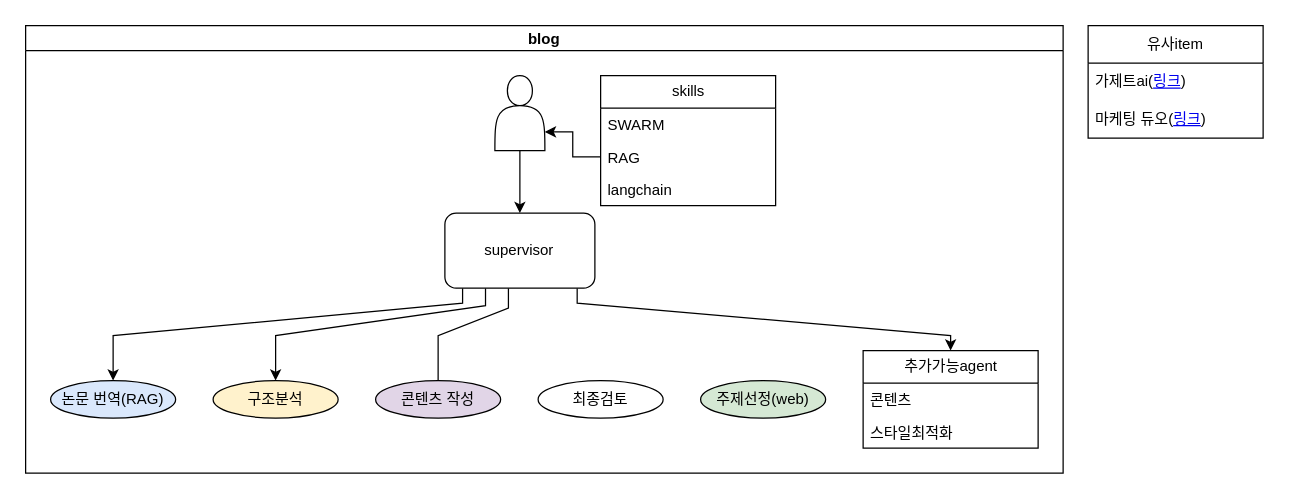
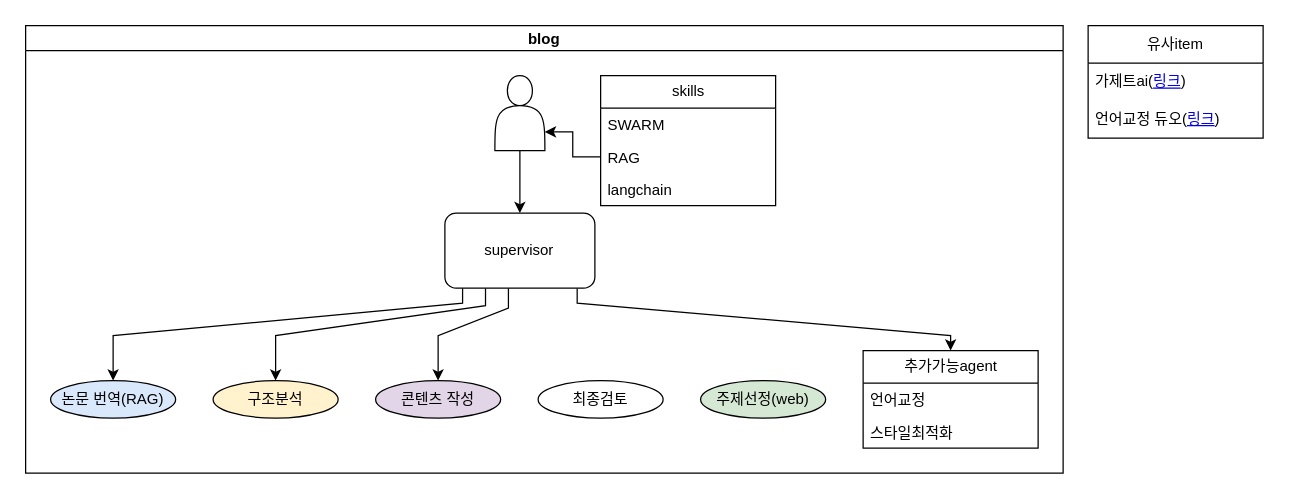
  <mxCell id="0" />
  <mxCell id="1" parent="0" />
  <mxCell id="2" value="blog" style="swimlane;startSize=20;horizontal=1;childLayout=flowLayout;flowOrientation=north;resizable=0;interRankCellSpacing=50;containerType=tree;fontSize=12;" vertex="1" parent="1"><mxGeometry x="20" y="20" width="830" height="358" as="geometry" /></mxCell>
  <mxCell id="3" value="논문 번역(RAG)" style="ellipse;whiteSpace=wrap;html=1;align=center;newEdgeStyle={&quot;edgeStyle&quot;:&quot;entityRelationEdgeStyle&quot;,&quot;startArrow&quot;:&quot;none&quot;,&quot;endArrow&quot;:&quot;none&quot;,&quot;segment&quot;:10,&quot;curved&quot;:1,&quot;sourcePerimeterSpacing&quot;:0,&quot;targetPerimeterSpacing&quot;:0};treeFolding=1;treeMoving=1;fillColor=#dae8fc;" vertex="1" parent="2"><mxGeometry x="20" y="284" width="100" height="30" as="geometry" /></mxCell>
  <mxCell id="4" value="구조분석" style="ellipse;whiteSpace=wrap;html=1;align=center;newEdgeStyle={&quot;edgeStyle&quot;:&quot;entityRelationEdgeStyle&quot;,&quot;startArrow&quot;:&quot;none&quot;,&quot;endArrow&quot;:&quot;none&quot;,&quot;segment&quot;:10,&quot;curved&quot;:1,&quot;sourcePerimeterSpacing&quot;:0,&quot;targetPerimeterSpacing&quot;:0};treeFolding=1;treeMoving=1;fillColor=#fff2cc;" vertex="1" parent="2"><mxGeometry x="150" y="284" width="100" height="30" as="geometry" /></mxCell>
  <mxCell id="5" value="콘텐츠 작성" style="ellipse;whiteSpace=wrap;html=1;align=center;newEdgeStyle={&quot;edgeStyle&quot;:&quot;entityRelationEdgeStyle&quot;,&quot;startArrow&quot;:&quot;none&quot;,&quot;endArrow&quot;:&quot;none&quot;,&quot;segment&quot;:10,&quot;curved&quot;:1,&quot;sourcePerimeterSpacing&quot;:0,&quot;targetPerimeterSpacing&quot;:0};treeFolding=1;treeMoving=1;fillColor=#e1d5e7;" vertex="1" parent="2"><mxGeometry x="280" y="284" width="100" height="30" as="geometry" /></mxCell>
  <mxCell id="6" value="최종검토" style="ellipse;whiteSpace=wrap;html=1;align=center;newEdgeStyle={&quot;edgeStyle&quot;:&quot;entityRelationEdgeStyle&quot;,&quot;startArrow&quot;:&quot;none&quot;,&quot;endArrow&quot;:&quot;none&quot;,&quot;segment&quot;:10,&quot;curved&quot;:1,&quot;sourcePerimeterSpacing&quot;:0,&quot;targetPerimeterSpacing&quot;:0};treeFolding=1;treeMoving=1;" vertex="1" parent="2"><mxGeometry x="410" y="284" width="100" height="30" as="geometry" /></mxCell>
  <mxCell id="7" value="주제선정(web)" style="ellipse;whiteSpace=wrap;html=1;align=center;newEdgeStyle={&quot;edgeStyle&quot;:&quot;entityRelationEdgeStyle&quot;,&quot;startArrow&quot;:&quot;none&quot;,&quot;endArrow&quot;:&quot;none&quot;,&quot;segment&quot;:10,&quot;curved&quot;:1,&quot;sourcePerimeterSpacing&quot;:0,&quot;targetPerimeterSpacing&quot;:0};treeFolding=1;treeMoving=1;fillColor=#d5e8d4;" vertex="1" parent="2"><mxGeometry x="540" y="284" width="100" height="30" as="geometry" /></mxCell>
  <mxCell id="8" style="edgeStyle=orthogonalEdgeStyle;rounded=0;orthogonalLoop=1;jettySize=auto;html=1;entryX=0.5;entryY=0;entryDx=0;entryDy=0;noEdgeStyle=1;orthogonal=1;" edge="1" parent="2" source="9" target="14"><mxGeometry relative="1" as="geometry"><Array as="points"><mxPoint x="395.408" y="112" /><mxPoint x="395.408" y="138" /></Array></mxGeometry></mxCell>
  <mxCell id="9" value="" style="shape=actor;whiteSpace=wrap;html=1;" vertex="1" parent="2"><mxGeometry x="375.408" y="40" width="40" height="60" as="geometry" /></mxCell>
  <mxCell id="10" style="edgeStyle=orthogonalEdgeStyle;rounded=0;orthogonalLoop=1;jettySize=auto;html=1;entryX=0.5;entryY=0;entryDx=0;entryDy=0;noEdgeStyle=1;orthogonal=1;" edge="1" parent="2" source="14" target="3"><mxGeometry relative="1" as="geometry"><Array as="points"><mxPoint x="349.575" y="222" /><mxPoint x="70" y="248" /></Array></mxGeometry></mxCell>
  <mxCell id="11" style="edgeStyle=orthogonalEdgeStyle;rounded=0;orthogonalLoop=1;jettySize=auto;html=1;entryX=0.5;entryY=0;entryDx=0;entryDy=0;noEdgeStyle=1;orthogonal=1;" edge="1" parent="2" source="14" target="4"><mxGeometry relative="1" as="geometry"><Array as="points"><mxPoint x="367.908" y="224" /><mxPoint x="200" y="248" /></Array></mxGeometry></mxCell>
- <mxCell id="12" style="edgeStyle=orthogonalEdgeStyle;rounded=0;orthogonalLoop=1;jettySize=auto;html=1;entryX=0.5;entryY=0;entryDx=0;entryDy=0;noEdgeStyle=1;orthogonal=1;endArrow=none;" edge="1" parent="2" source="14" target="5"><mxGeometry relative="1" as="geometry"><Array as="points"><mxPoint x="386.241" y="226" /><mxPoint x="330" y="248" /></Array></mxGeometry></mxCell>
+ <mxCell id="12" style="edgeStyle=orthogonalEdgeStyle;rounded=0;orthogonalLoop=1;jettySize=auto;html=1;entryX=0.5;entryY=0;entryDx=0;entryDy=0;noEdgeStyle=1;orthogonal=1;" edge="1" parent="2" source="14" target="5"><mxGeometry relative="1" as="geometry"><Array as="points"><mxPoint x="386.241" y="226" /><mxPoint x="330" y="248" /></Array></mxGeometry></mxCell>
  <mxCell id="13" style="edgeStyle=orthogonalEdgeStyle;rounded=0;orthogonalLoop=1;jettySize=auto;html=1;entryX=0.5;entryY=0;entryDx=0;entryDy=0;noEdgeStyle=1;orthogonal=1;" edge="1" parent="2" source="14" target="15"><mxGeometry relative="1" as="geometry"><Array as="points"><mxPoint x="441.241" y="222" /><mxPoint x="740" y="248" /></Array></mxGeometry></mxCell>
  <mxCell id="14" value="supervisor" style="rounded=1;whiteSpace=wrap;html=1;" vertex="1" parent="2"><mxGeometry x="335.408" y="150" width="120" height="60" as="geometry" /></mxCell>
  <mxCell id="15" value="추가가능agent" style="swimlane;fontStyle=0;childLayout=stackLayout;horizontal=1;startSize=26;fillColor=none;horizontalStack=0;resizeParent=1;resizeParentMax=0;resizeLast=0;collapsible=1;marginBottom=0;html=1;" vertex="1" parent="2"><mxGeometry x="670" y="260" width="140" height="78" as="geometry" /></mxCell>
- <mxCell id="16" value="콘텐츠" style="text;strokeColor=none;fillColor=none;align=left;verticalAlign=top;spacingLeft=4;spacingRight=4;overflow=hidden;rotatable=0;points=[[0,0.5],[1,0.5]];portConstraint=eastwest;whiteSpace=wrap;html=1;" vertex="1" parent="15"><mxGeometry y="26" width="140" height="26" as="geometry" /></mxCell>
+ <mxCell id="16" value="언어교정" style="text;strokeColor=none;fillColor=none;align=left;verticalAlign=top;spacingLeft=4;spacingRight=4;overflow=hidden;rotatable=0;points=[[0,0.5],[1,0.5]];portConstraint=eastwest;whiteSpace=wrap;html=1;" vertex="1" parent="15"><mxGeometry y="26" width="140" height="26" as="geometry" /></mxCell>
  <mxCell id="17" value="스타일최적화" style="text;strokeColor=none;fillColor=none;align=left;verticalAlign=top;spacingLeft=4;spacingRight=4;overflow=hidden;rotatable=0;points=[[0,0.5],[1,0.5]];portConstraint=eastwest;whiteSpace=wrap;html=1;" vertex="1" parent="15"><mxGeometry y="52" width="140" height="26" as="geometry" /></mxCell>
  <mxCell id="18" value="유사item" style="swimlane;fontStyle=0;childLayout=stackLayout;horizontal=1;startSize=30;horizontalStack=0;resizeParent=1;resizeParentMax=0;resizeLast=0;collapsible=1;marginBottom=0;whiteSpace=wrap;html=1;" vertex="1" parent="1"><mxGeometry x="870" y="20" width="140" height="90" as="geometry" /></mxCell>
  <mxCell id="19" value="가제트ai(&lt;a href=&quot;https://gazet.ai/&quot;&gt;링크&lt;/a&gt;)" style="text;strokeColor=none;fillColor=none;align=left;verticalAlign=middle;spacingLeft=4;spacingRight=4;overflow=hidden;points=[[0,0.5],[1,0.5]];portConstraint=eastwest;rotatable=0;whiteSpace=wrap;html=1;" vertex="1" parent="18"><mxGeometry y="30" width="140" height="30" as="geometry" /></mxCell>
- <mxCell id="20" value="마케팅 듀오(&lt;a href=&quot;https://marketingduo.co.kr/bbs/product.php?id=30&quot;&gt;링크&lt;/a&gt;)" style="text;strokeColor=none;fillColor=none;align=left;verticalAlign=middle;spacingLeft=4;spacingRight=4;overflow=hidden;points=[[0,0.5],[1,0.5]];portConstraint=eastwest;rotatable=0;whiteSpace=wrap;html=1;" vertex="1" parent="18"><mxGeometry y="60" width="140" height="30" as="geometry" /></mxCell>
+ <mxCell id="20" value="언어교정 듀오(&lt;a href=&quot;https://marketingduo.co.kr/bbs/product.php?id=30&quot;&gt;링크&lt;/a&gt;)" style="text;strokeColor=none;fillColor=none;align=left;verticalAlign=middle;spacingLeft=4;spacingRight=4;overflow=hidden;points=[[0,0.5],[1,0.5]];portConstraint=eastwest;rotatable=0;whiteSpace=wrap;html=1;" vertex="1" parent="18"><mxGeometry y="60" width="140" height="30" as="geometry" /></mxCell>
  <mxCell id="21" value="skills" style="swimlane;fontStyle=0;childLayout=stackLayout;horizontal=1;startSize=26;fillColor=none;horizontalStack=0;resizeParent=1;resizeParentMax=0;resizeLast=0;collapsible=1;marginBottom=0;html=1;" vertex="1" parent="1"><mxGeometry x="480" y="60" width="140" height="104" as="geometry" /></mxCell>
  <mxCell id="22" value="SWARM" style="text;strokeColor=none;fillColor=none;align=left;verticalAlign=top;spacingLeft=4;spacingRight=4;overflow=hidden;rotatable=0;points=[[0,0.5],[1,0.5]];portConstraint=eastwest;whiteSpace=wrap;html=1;" vertex="1" parent="21"><mxGeometry y="26" width="140" height="26" as="geometry" /></mxCell>
  <mxCell id="23" value="RAG" style="text;strokeColor=none;fillColor=none;align=left;verticalAlign=top;spacingLeft=4;spacingRight=4;overflow=hidden;rotatable=0;points=[[0,0.5],[1,0.5]];portConstraint=eastwest;whiteSpace=wrap;html=1;" vertex="1" parent="21"><mxGeometry y="52" width="140" height="26" as="geometry" /></mxCell>
  <mxCell id="24" value="langchain" style="text;strokeColor=none;fillColor=none;align=left;verticalAlign=top;spacingLeft=4;spacingRight=4;overflow=hidden;rotatable=0;points=[[0,0.5],[1,0.5]];portConstraint=eastwest;whiteSpace=wrap;html=1;" vertex="1" parent="21"><mxGeometry y="78" width="140" height="26" as="geometry" /></mxCell>
  <mxCell id="25" style="edgeStyle=orthogonalEdgeStyle;rounded=0;orthogonalLoop=1;jettySize=auto;html=1;entryX=1;entryY=0.75;entryDx=0;entryDy=0;" edge="1" parent="1" source="23" target="9"><mxGeometry relative="1" as="geometry" /></mxCell>
